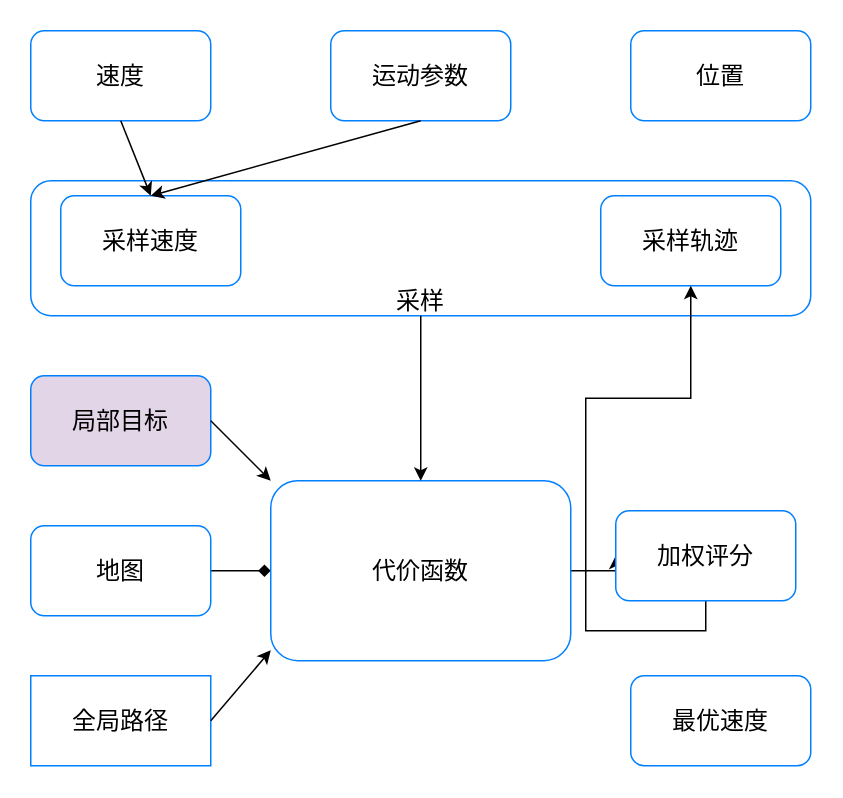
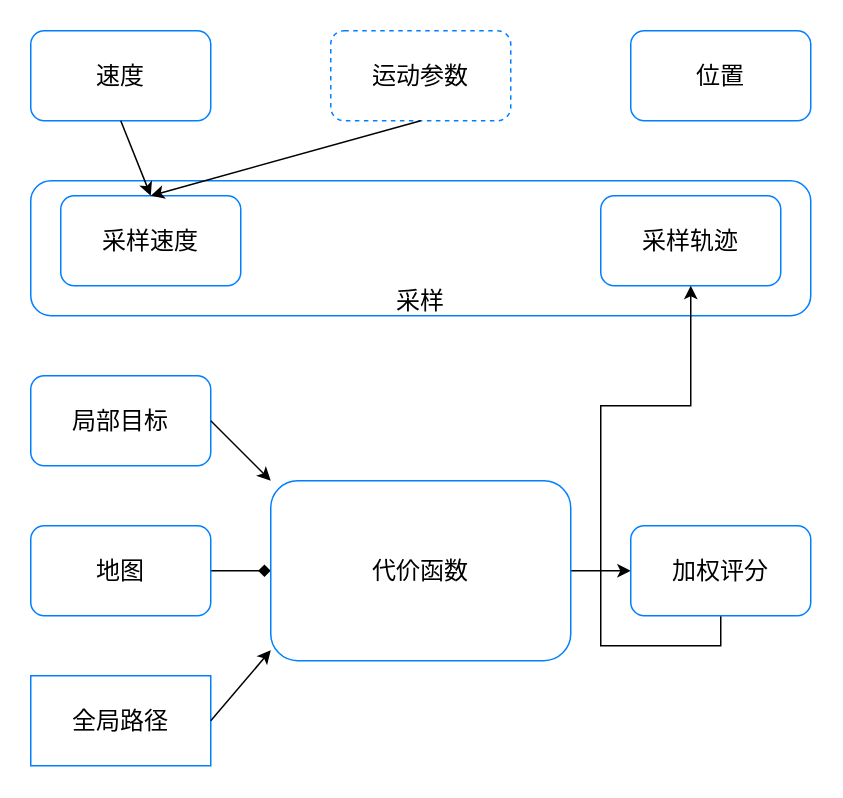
  <mxCell id="0" />
  <mxCell id="1" parent="0" />
  <mxCell id="2" value="" style="rounded=1;whiteSpace=wrap;html=1;strokeColor=#007FFF;" vertex="1" parent="1"><mxGeometry x="20" y="20" width="120" height="60" as="geometry" /></mxCell>
- <mxCell id="3" value="&lt;font style=&quot;font-size: 16px&quot;&gt;运动参数&lt;/font&gt;" style="rounded=1;whiteSpace=wrap;html=1;strokeColor=#007FFF;" vertex="1" parent="1"><mxGeometry x="220" y="20" width="120" height="60" as="geometry" /></mxCell>
+ <mxCell id="3" value="&lt;font style=&quot;font-size: 16px&quot;&gt;运动参数&lt;/font&gt;" style="rounded=1;whiteSpace=wrap;html=1;strokeColor=#007FFF;dashed=1;" vertex="1" parent="1"><mxGeometry x="220" y="20" width="120" height="60" as="geometry" /></mxCell>
  <mxCell id="4" value="&lt;font style=&quot;font-size: 16px&quot;&gt;位置&lt;/font&gt;" style="rounded=1;whiteSpace=wrap;html=1;strokeColor=#007FFF;" vertex="1" parent="1"><mxGeometry x="420" y="20" width="120" height="60" as="geometry" /></mxCell>
  <mxCell id="5" value="" style="rounded=1;whiteSpace=wrap;html=1;strokeColor=#007FFF;" vertex="1" parent="1"><mxGeometry x="20" y="120" width="520" height="90" as="geometry" /></mxCell>
  <mxCell id="6" value="&lt;font style=&quot;font-size: 16px&quot;&gt;采样速度&lt;/font&gt;" style="rounded=1;whiteSpace=wrap;html=1;strokeColor=#007FFF;" vertex="1" parent="1"><mxGeometry x="40" y="130" width="120" height="60" as="geometry" /></mxCell>
  <mxCell id="7" value="&lt;font style=&quot;font-size: 16px&quot;&gt;采样轨迹&lt;/font&gt;" style="rounded=1;whiteSpace=wrap;html=1;strokeColor=#007FFF;" vertex="1" parent="1"><mxGeometry x="400" y="130" width="120" height="60" as="geometry" /></mxCell>
  <mxCell id="8" value="&lt;font style=&quot;font-size: 16px&quot;&gt;采样&lt;/font&gt;" style="text;html=1;strokeColor=none;fillColor=none;align=center;verticalAlign=middle;whiteSpace=wrap;rounded=0;" vertex="1" parent="1"><mxGeometry x="260" y="190" width="40" height="20" as="geometry" /></mxCell>
- <mxCell id="9" value="&lt;font style=&quot;font-size: 16px&quot;&gt;局部目标&lt;/font&gt;" style="rounded=1;whiteSpace=wrap;html=1;strokeColor=#007FFF;fillColor=#e1d5e7;" vertex="1" parent="1"><mxGeometry x="20" y="250" width="120" height="60" as="geometry" /></mxCell>
+ <mxCell id="9" value="&lt;font style=&quot;font-size: 16px&quot;&gt;局部目标&lt;/font&gt;" style="rounded=1;whiteSpace=wrap;html=1;strokeColor=#007FFF;" vertex="1" parent="1"><mxGeometry x="20" y="250" width="120" height="60" as="geometry" /></mxCell>
  <mxCell id="10" style="edgeStyle=orthogonalEdgeStyle;rounded=0;orthogonalLoop=1;jettySize=auto;html=1;exitX=1;exitY=0.5;exitDx=0;exitDy=0;entryX=0;entryY=0.5;entryDx=0;entryDy=0;endArrow=diamond;" edge="1" parent="1" source="11" target="14"><mxGeometry relative="1" as="geometry" /></mxCell>
  <mxCell id="11" value="&lt;font style=&quot;font-size: 16px&quot;&gt;地图&lt;/font&gt;" style="rounded=1;whiteSpace=wrap;html=1;strokeColor=#007FFF;" vertex="1" parent="1"><mxGeometry x="20" y="350" width="120" height="60" as="geometry" /></mxCell>
  <mxCell id="12" value="&lt;font style=&quot;font-size: 16px&quot;&gt;全局路径&lt;/font&gt;" style="whiteSpace=wrap;html=1;strokeColor=#007FFF;rounded=0;" vertex="1" parent="1"><mxGeometry x="20" y="450" width="120" height="60" as="geometry" /></mxCell>
  <mxCell id="13" style="edgeStyle=orthogonalEdgeStyle;rounded=0;orthogonalLoop=1;jettySize=auto;html=1;exitX=1;exitY=0.5;exitDx=0;exitDy=0;entryX=0;entryY=0.5;entryDx=0;entryDy=0;" edge="1" parent="1" source="14" target="16"><mxGeometry relative="1" as="geometry" /></mxCell>
  <mxCell id="14" value="&lt;font style=&quot;font-size: 16px&quot;&gt;代价函数&lt;/font&gt;" style="rounded=1;whiteSpace=wrap;html=1;strokeColor=#007FFF;" vertex="1" parent="1"><mxGeometry x="180" y="320" width="200" height="120" as="geometry" /></mxCell>
  <mxCell id="15" style="edgeStyle=orthogonalEdgeStyle;rounded=0;orthogonalLoop=1;jettySize=auto;html=1;exitX=0.5;exitY=1;exitDx=0;exitDy=0;" edge="1" parent="1" source="16" target="7"><mxGeometry relative="1" as="geometry" /></mxCell>
- <mxCell id="16" value="&lt;font style=&quot;font-size: 16px&quot;&gt;加权评分&lt;/font&gt;" style="rounded=1;whiteSpace=wrap;html=1;strokeColor=#007FFF;" vertex="1" parent="1"><mxGeometry x="410" y="340" width="120" height="60" as="geometry" /></mxCell>
- <mxCell id="17" value="&lt;font style=&quot;font-size: 16px&quot;&gt;最优速度&lt;/font&gt;" style="rounded=1;whiteSpace=wrap;html=1;strokeColor=#007FFF;" vertex="1" parent="1"><mxGeometry x="420" y="450" width="120" height="60" as="geometry" /></mxCell>
+ <mxCell id="16" value="&lt;font style=&quot;font-size: 16px&quot;&gt;加权评分&lt;/font&gt;" style="rounded=1;whiteSpace=wrap;html=1;strokeColor=#007FFF;" vertex="1" parent="1"><mxGeometry x="420" y="350" width="120" height="60" as="geometry" /></mxCell>
  <mxCell id="18" value="&lt;font style=&quot;font-size: 16px&quot;&gt;速度&lt;/font&gt;" style="text;html=1;strokeColor=none;fillColor=none;align=center;verticalAlign=middle;whiteSpace=wrap;rounded=0;" vertex="1" parent="1"><mxGeometry x="60" y="40" width="40" height="20" as="geometry" /></mxCell>
  <mxCell id="19" value="" style="endArrow=classic;html=1;exitX=0.5;exitY=1;exitDx=0;exitDy=0;entryX=0.5;entryY=0;entryDx=0;entryDy=0;" edge="1" parent="1" source="2" target="6"><mxGeometry width="50" height="50" relative="1" as="geometry"><mxPoint x="290" y="320" as="sourcePoint" /><mxPoint x="340" y="270" as="targetPoint" /></mxGeometry></mxCell>
  <mxCell id="20" value="" style="endArrow=classic;html=1;exitX=0.5;exitY=1;exitDx=0;exitDy=0;" edge="1" parent="1" source="3"><mxGeometry width="50" height="50" relative="1" as="geometry"><mxPoint x="290" y="320" as="sourcePoint" /><mxPoint x="100" y="130" as="targetPoint" /></mxGeometry></mxCell>
- <mxCell id="21" value="" style="endArrow=classic;html=1;exitX=0.5;exitY=1;exitDx=0;exitDy=0;entryX=0.5;entryY=0;entryDx=0;entryDy=0;" edge="1" parent="1" source="8" target="14"><mxGeometry width="50" height="50" relative="1" as="geometry"><mxPoint x="290" y="320" as="sourcePoint" /><mxPoint x="340" y="270" as="targetPoint" /></mxGeometry></mxCell>
  <mxCell id="22" value="" style="endArrow=classic;html=1;entryX=0;entryY=0;entryDx=0;entryDy=0;exitX=1;exitY=0.5;exitDx=0;exitDy=0;" edge="1" parent="1" source="9" target="14"><mxGeometry width="50" height="50" relative="1" as="geometry"><mxPoint x="290" y="320" as="sourcePoint" /><mxPoint x="340" y="270" as="targetPoint" /></mxGeometry></mxCell>
  <mxCell id="23" value="" style="endArrow=classic;html=1;exitX=1;exitY=0.5;exitDx=0;exitDy=0;entryX=0;entryY=0.942;entryDx=0;entryDy=0;entryPerimeter=0;" edge="1" parent="1" source="12" target="14"><mxGeometry width="50" height="50" relative="1" as="geometry"><mxPoint x="140" y="490" as="sourcePoint" /><mxPoint x="190" y="440" as="targetPoint" /></mxGeometry></mxCell>
